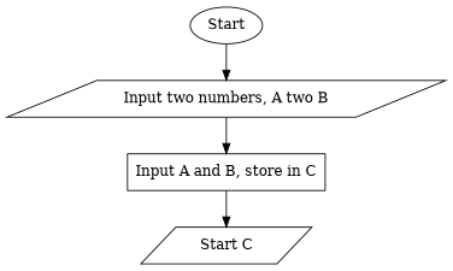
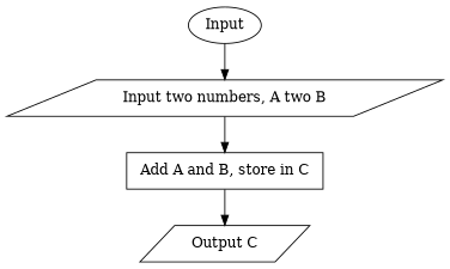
  digraph {
    node [shape=parallelogram]
    n1 [label="Input two numbers, A two B"]
-   Start [shape=oval]
-   "Add A and B, store in C" [shape=rectangle label="Input A and B, store in C"]
-   "Output C" [label="Start C"]
+   Start [shape=oval label=Input]
+   "Add A and B, store in C" [shape=rectangle]
+   "Output C"
    n1 -> "Add A and B, store in C"
    Start -> n1
    "Add A and B, store in C" -> "Output C"
  }
